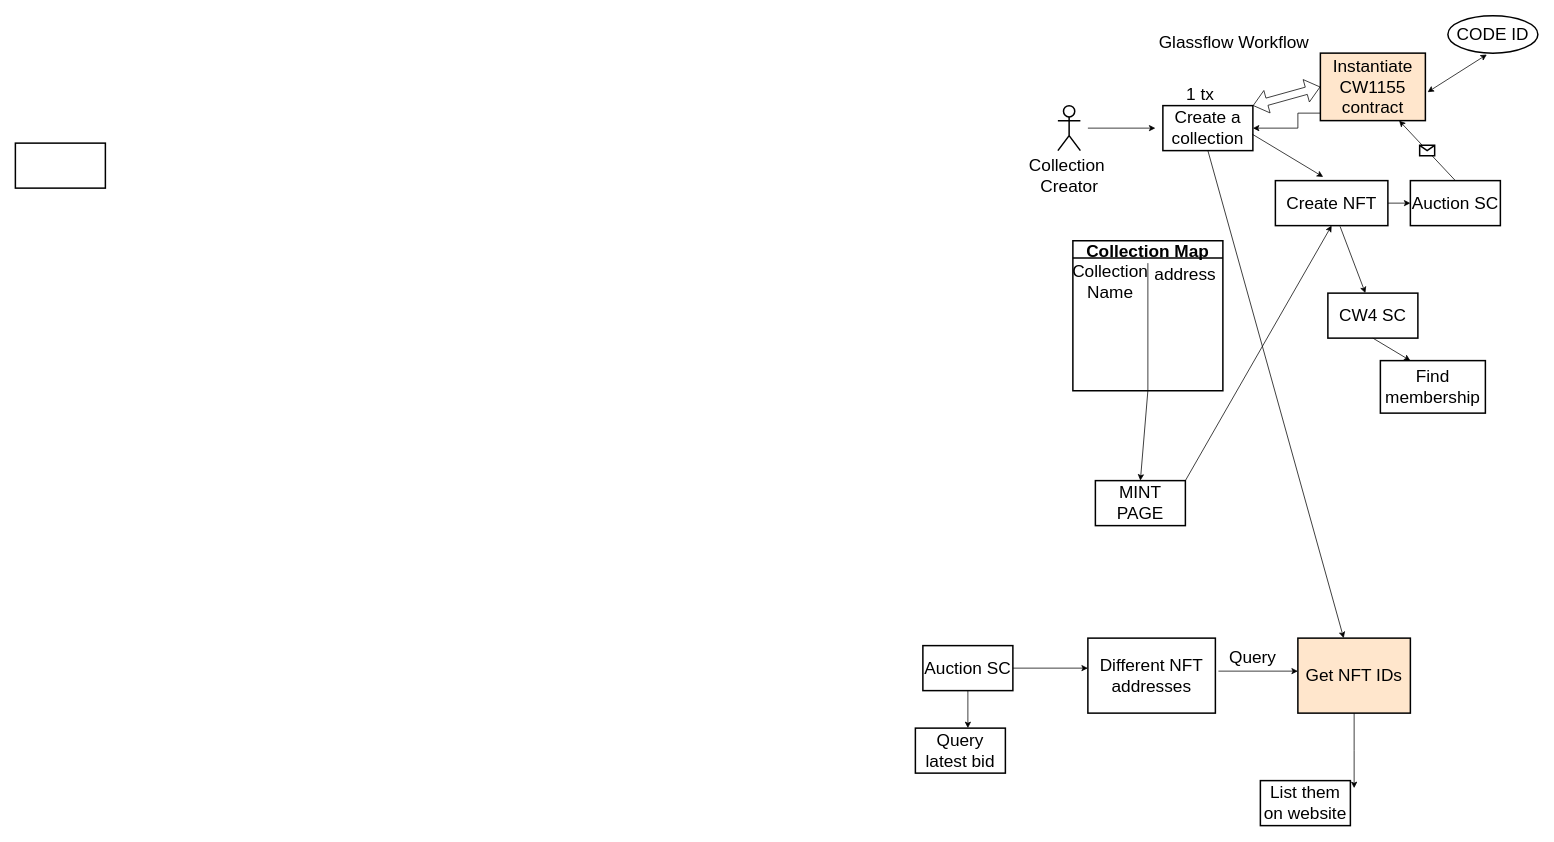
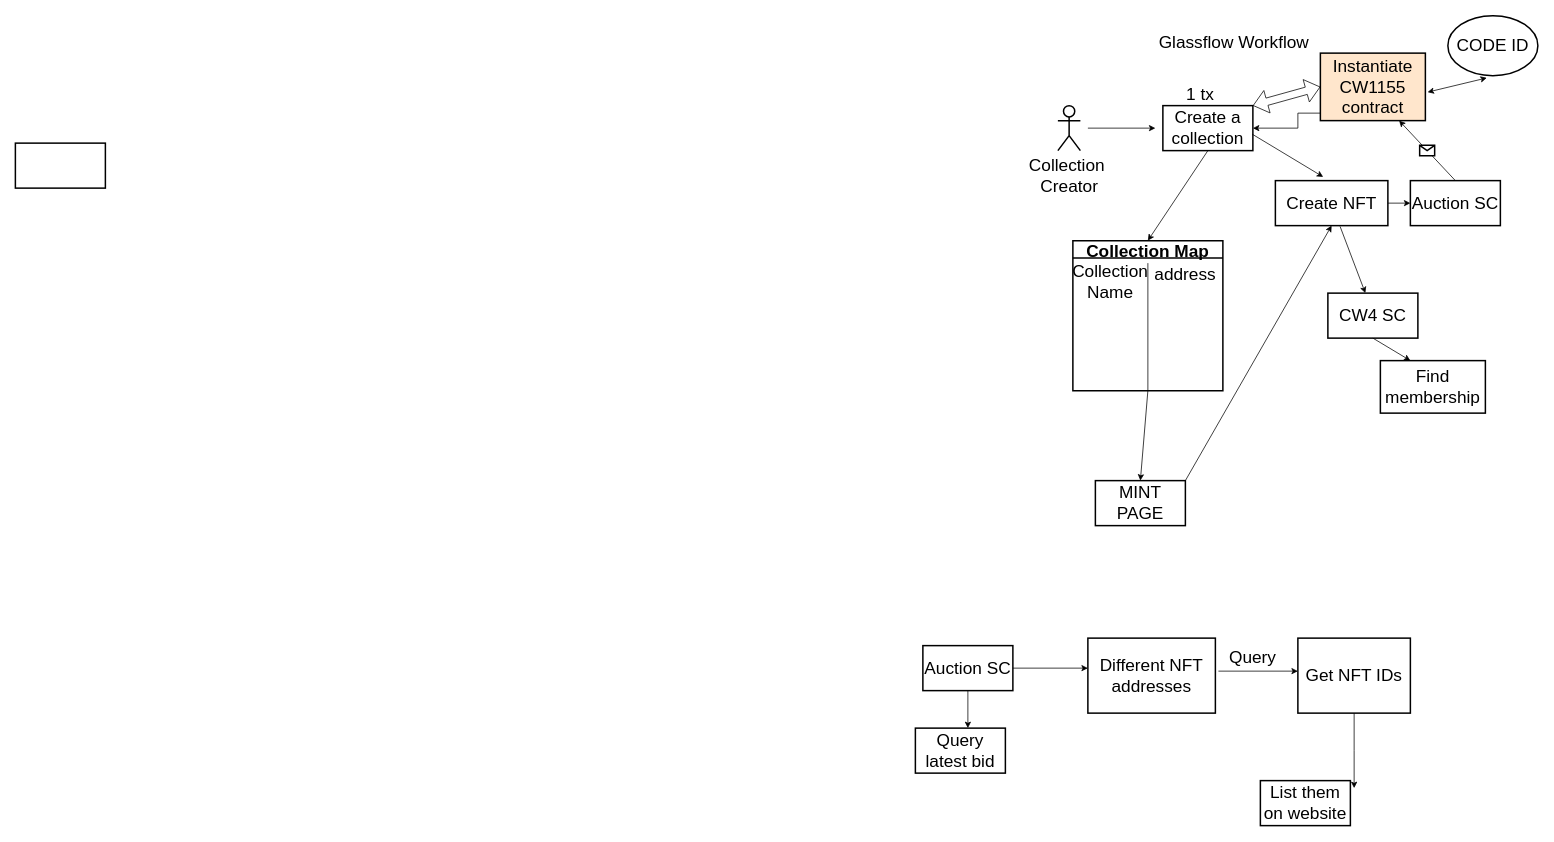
  <mxCell id="0" />
  <mxCell id="1" parent="0" />
  <mxCell id="2" value="Glassflow Workflow" style="text;html=1;strokeColor=none;fillColor=none;align=center;verticalAlign=middle;whiteSpace=wrap;rounded=0;strokeWidth=2;fontSize=23;" vertex="1" parent="1"><mxGeometry x="1510" y="20" width="270" height="70" as="geometry" /></mxCell>
  <mxCell id="3" value="" style="rounded=0;whiteSpace=wrap;html=1;fontSize=23;strokeWidth=2;" vertex="1" parent="1"><mxGeometry x="20" y="190" width="120" height="60" as="geometry" /></mxCell>
  <mxCell id="4" value="Collection&amp;nbsp;&lt;br&gt;Creator" style="shape=umlActor;verticalLabelPosition=bottom;verticalAlign=top;html=1;outlineConnect=0;fontSize=23;strokeWidth=2;" vertex="1" parent="1"><mxGeometry x="1410" y="140" width="30" height="60" as="geometry" /></mxCell>
  <mxCell id="5" value="" style="endArrow=classic;html=1;rounded=0;fontSize=23;" edge="1" parent="1"><mxGeometry width="50" height="50" relative="1" as="geometry"><mxPoint x="1450" y="170" as="sourcePoint" /><mxPoint x="1540" y="170" as="targetPoint" /></mxGeometry></mxCell>
  <mxCell id="6" value="Create a collection" style="rounded=0;whiteSpace=wrap;html=1;fontSize=23;strokeWidth=2;" vertex="1" parent="1"><mxGeometry x="1550" y="140" width="120" height="60" as="geometry" /></mxCell>
  <mxCell id="7" value="" style="shape=flexArrow;endArrow=classic;startArrow=classic;html=1;rounded=0;fontSize=23;exitX=1;exitY=0;exitDx=0;exitDy=0;entryX=0;entryY=0.5;entryDx=0;entryDy=0;" edge="1" parent="1" source="6" target="9"><mxGeometry width="100" height="100" relative="1" as="geometry"><mxPoint x="1690" y="210" as="sourcePoint" /><mxPoint x="1750" y="110" as="targetPoint" /></mxGeometry></mxCell>
  <mxCell id="8" value="" style="edgeStyle=orthogonalEdgeStyle;rounded=0;orthogonalLoop=1;jettySize=auto;html=1;fontSize=23;" edge="1" parent="1" source="9" target="6"><mxGeometry relative="1" as="geometry"><Array as="points"><mxPoint x="1730" y="150" /><mxPoint x="1730" y="170" /></Array></mxGeometry></mxCell>
  <mxCell id="9" value="Instantiate CW1155 contract" style="rounded=0;whiteSpace=wrap;html=1;fontSize=23;strokeWidth=2;fillColor=#ffe6cc;" vertex="1" parent="1"><mxGeometry x="1760" y="70" width="140" height="90" as="geometry" /></mxCell>
  <mxCell id="10" value="1 tx" style="text;html=1;strokeColor=none;fillColor=none;align=center;verticalAlign=middle;whiteSpace=wrap;rounded=0;fontSize=23;" vertex="1" parent="1"><mxGeometry x="1570" y="110" width="60" height="30" as="geometry" /></mxCell>
  <mxCell id="11" value="" style="endArrow=classic;html=1;rounded=0;fontSize=23;exitX=0.992;exitY=0.633;exitDx=0;exitDy=0;exitPerimeter=0;entryX=0.425;entryY=-0.083;entryDx=0;entryDy=0;entryPerimeter=0;" edge="1" parent="1" source="6" target="12"><mxGeometry width="50" height="50" relative="1" as="geometry"><mxPoint x="1680" y="240" as="sourcePoint" /><mxPoint x="1740" y="240" as="targetPoint" /></mxGeometry></mxCell>
  <mxCell id="12" value="Create NFT" style="rounded=0;whiteSpace=wrap;html=1;fontSize=23;strokeWidth=2;" vertex="1" parent="1"><mxGeometry x="1700" y="240" width="150" height="60" as="geometry" /></mxCell>
  <mxCell id="13" value="" style="endArrow=classic;html=1;rounded=0;fontSize=23;exitX=1;exitY=0.5;exitDx=0;exitDy=0;" edge="1" parent="1" source="12"><mxGeometry width="50" height="50" relative="1" as="geometry"><mxPoint x="1830" y="290" as="sourcePoint" /><mxPoint x="1880" y="270" as="targetPoint" /></mxGeometry></mxCell>
  <mxCell id="14" value="Auction SC" style="rounded=0;whiteSpace=wrap;html=1;fontSize=23;strokeWidth=2;" vertex="1" parent="1"><mxGeometry x="1880" y="240" width="120" height="60" as="geometry" /></mxCell>
  <mxCell id="15" value="" style="endArrow=classic;html=1;rounded=0;fontSize=23;exitX=0.5;exitY=0;exitDx=0;exitDy=0;entryX=0.75;entryY=1;entryDx=0;entryDy=0;" edge="1" parent="1" source="14" target="9"><mxGeometry relative="1" as="geometry"><mxPoint x="1930" y="200" as="sourcePoint" /><mxPoint x="2030" y="200" as="targetPoint" /></mxGeometry></mxCell>
  <mxCell id="16" value="" style="shape=message;html=1;outlineConnect=0;fontSize=23;strokeWidth=2;" vertex="1" parent="15"><mxGeometry width="20" height="14" relative="1" as="geometry"><mxPoint x="-10" y="-7" as="offset" /></mxGeometry></mxCell>
- <mxCell id="17" value="CODE ID" style="ellipse;whiteSpace=wrap;html=1;fontSize=23;strokeWidth=2;" vertex="1" parent="1"><mxGeometry x="1930" y="20" width="120" height="50" as="geometry" /></mxCell>
+ <mxCell id="17" value="CODE ID" style="ellipse;whiteSpace=wrap;html=1;fontSize=23;strokeWidth=2;" vertex="1" parent="1"><mxGeometry x="1930" y="20" width="120" height="80" as="geometry" /></mxCell>
  <mxCell id="18" value="" style="endArrow=classic;startArrow=classic;html=1;rounded=0;fontSize=23;exitX=1.021;exitY=0.578;exitDx=0;exitDy=0;exitPerimeter=0;entryX=0.433;entryY=1.038;entryDx=0;entryDy=0;entryPerimeter=0;" edge="1" parent="1" source="9" target="17"><mxGeometry width="50" height="50" relative="1" as="geometry"><mxPoint x="1940" y="140" as="sourcePoint" /><mxPoint x="1990" y="90" as="targetPoint" /></mxGeometry></mxCell>
- <mxCell id="19" value="" style="endArrow=classic;html=1;rounded=0;fontSize=23;exitX=0.5;exitY=1;exitDx=0;exitDy=0;" edge="1" parent="1" source="6" target="37"><mxGeometry width="50" height="50" relative="1" as="geometry"><mxPoint x="1580" y="300" as="sourcePoint" /><mxPoint x="1600" y="250" as="targetPoint" /></mxGeometry></mxCell>
+ <mxCell id="19" value="" style="endArrow=classic;html=1;rounded=0;fontSize=23;exitX=0.5;exitY=1;exitDx=0;exitDy=0;entryX=0.5;entryY=0;entryDx=0;entryDy=0;" edge="1" parent="1" source="6" target="20"><mxGeometry width="50" height="50" relative="1" as="geometry"><mxPoint x="1580" y="300" as="sourcePoint" /><mxPoint x="1600" y="250" as="targetPoint" /></mxGeometry></mxCell>
  <mxCell id="20" value="Collection Map" style="swimlane;fontSize=23;strokeWidth=2;" vertex="1" parent="1"><mxGeometry x="1430" y="320" width="200" height="200" as="geometry" /></mxCell>
  <mxCell id="21" value="" style="endArrow=none;html=1;rounded=0;fontSize=23;exitX=0.5;exitY=1;exitDx=0;exitDy=0;" edge="1" parent="20" source="20"><mxGeometry width="50" height="50" relative="1" as="geometry"><mxPoint x="60" y="70" as="sourcePoint" /><mxPoint x="100" y="30" as="targetPoint" /></mxGeometry></mxCell>
  <mxCell id="22" value="Collection Name" style="text;html=1;strokeColor=none;fillColor=none;align=center;verticalAlign=middle;whiteSpace=wrap;rounded=0;fontSize=23;" vertex="1" parent="20"><mxGeometry x="10" y="30" width="80" height="50" as="geometry" /></mxCell>
  <mxCell id="23" value="address" style="text;html=1;strokeColor=none;fillColor=none;align=center;verticalAlign=middle;whiteSpace=wrap;rounded=0;fontSize=23;" vertex="1" parent="20"><mxGeometry x="120" y="30" width="60" height="30" as="geometry" /></mxCell>
  <mxCell id="24" value="MINT PAGE" style="rounded=0;whiteSpace=wrap;html=1;fontSize=23;strokeWidth=2;" vertex="1" parent="1"><mxGeometry x="1460" y="640" width="120" height="60" as="geometry" /></mxCell>
  <mxCell id="25" value="" style="endArrow=classic;html=1;rounded=0;fontSize=23;exitX=0.5;exitY=1;exitDx=0;exitDy=0;entryX=0.5;entryY=0;entryDx=0;entryDy=0;" edge="1" parent="1" source="20" target="24"><mxGeometry width="50" height="50" relative="1" as="geometry"><mxPoint x="1510" y="610" as="sourcePoint" /><mxPoint x="1560" y="560" as="targetPoint" /></mxGeometry></mxCell>
  <mxCell id="26" value="" style="endArrow=classic;html=1;rounded=0;fontSize=23;exitX=1;exitY=0;exitDx=0;exitDy=0;entryX=0.5;entryY=1;entryDx=0;entryDy=0;" edge="1" parent="1" source="24" target="12"><mxGeometry width="50" height="50" relative="1" as="geometry"><mxPoint x="1600" y="650" as="sourcePoint" /><mxPoint x="1650" y="600" as="targetPoint" /></mxGeometry></mxCell>
  <mxCell id="27" value="Auction SC" style="rounded=0;whiteSpace=wrap;html=1;fontSize=23;strokeWidth=2;" vertex="1" parent="1"><mxGeometry x="1230" y="860" width="120" height="60" as="geometry" /></mxCell>
  <mxCell id="28" value="" style="endArrow=classic;html=1;rounded=0;fontSize=23;exitX=1;exitY=0.5;exitDx=0;exitDy=0;" edge="1" parent="1" source="27"><mxGeometry width="50" height="50" relative="1" as="geometry"><mxPoint x="1380" y="910" as="sourcePoint" /><mxPoint x="1450" y="890" as="targetPoint" /></mxGeometry></mxCell>
  <mxCell id="29" value="" style="endArrow=classic;html=1;rounded=0;fontSize=23;exitX=0.575;exitY=1.017;exitDx=0;exitDy=0;exitPerimeter=0;" edge="1" parent="1" source="12"><mxGeometry width="50" height="50" relative="1" as="geometry"><mxPoint x="1760" y="410" as="sourcePoint" /><mxPoint x="1820" y="390" as="targetPoint" /></mxGeometry></mxCell>
  <mxCell id="30" value="CW4 SC" style="rounded=0;whiteSpace=wrap;html=1;fontSize=23;strokeWidth=2;" vertex="1" parent="1"><mxGeometry x="1770" y="390" width="120" height="60" as="geometry" /></mxCell>
  <mxCell id="31" value="" style="endArrow=classic;html=1;rounded=0;fontSize=23;exitX=0.5;exitY=1;exitDx=0;exitDy=0;" edge="1" parent="1" source="30"><mxGeometry width="50" height="50" relative="1" as="geometry"><mxPoint x="1820" y="520" as="sourcePoint" /><mxPoint x="1880" y="480" as="targetPoint" /></mxGeometry></mxCell>
  <mxCell id="32" value="Find membership" style="rounded=0;whiteSpace=wrap;html=1;fontSize=23;strokeWidth=2;" vertex="1" parent="1"><mxGeometry x="1840" y="480" width="140" height="70" as="geometry" /></mxCell>
  <mxCell id="33" value="Different NFT addresses" style="rounded=0;whiteSpace=wrap;html=1;fontSize=23;strokeWidth=2;" vertex="1" parent="1"><mxGeometry x="1450" y="850" width="170" height="100" as="geometry" /></mxCell>
  <mxCell id="34" value="" style="endArrow=classic;html=1;rounded=0;fontSize=23;exitX=1.024;exitY=0.44;exitDx=0;exitDy=0;exitPerimeter=0;" edge="1" parent="1" source="33"><mxGeometry width="50" height="50" relative="1" as="geometry"><mxPoint x="1650" y="930" as="sourcePoint" /><mxPoint x="1730" y="894" as="targetPoint" /></mxGeometry></mxCell>
  <mxCell id="35" value="Query" style="text;html=1;strokeColor=none;fillColor=none;align=center;verticalAlign=middle;whiteSpace=wrap;rounded=0;fontSize=23;" vertex="1" parent="1"><mxGeometry x="1640" y="860" width="60" height="30" as="geometry" /></mxCell>
  <mxCell id="36" value="" style="edgeStyle=orthogonalEdgeStyle;rounded=0;orthogonalLoop=1;jettySize=auto;html=1;fontSize=23;" edge="1" parent="1" source="37"><mxGeometry relative="1" as="geometry"><mxPoint x="1805" y="1050" as="targetPoint" /></mxGeometry></mxCell>
- <mxCell id="37" value="Get NFT IDs" style="rounded=0;whiteSpace=wrap;html=1;fontSize=23;strokeWidth=2;fillColor=#ffe6cc;" vertex="1" parent="1"><mxGeometry x="1730" y="850" width="150" height="100" as="geometry" /></mxCell>
+ <mxCell id="37" value="Get NFT IDs" style="rounded=0;whiteSpace=wrap;html=1;fontSize=23;strokeWidth=2;" vertex="1" parent="1"><mxGeometry x="1730" y="850" width="150" height="100" as="geometry" /></mxCell>
  <mxCell id="38" value="List them on website" style="rounded=0;whiteSpace=wrap;html=1;fontSize=23;strokeWidth=2;" vertex="1" parent="1"><mxGeometry x="1680" y="1040" width="120" height="60" as="geometry" /></mxCell>
  <mxCell id="39" value="" style="endArrow=classic;html=1;rounded=0;fontSize=23;exitX=0.5;exitY=1;exitDx=0;exitDy=0;" edge="1" parent="1" source="27"><mxGeometry width="50" height="50" relative="1" as="geometry"><mxPoint x="1270" y="990" as="sourcePoint" /><mxPoint x="1290" y="970" as="targetPoint" /></mxGeometry></mxCell>
  <mxCell id="40" value="Query latest bid" style="rounded=0;whiteSpace=wrap;html=1;fontSize=23;strokeWidth=2;" vertex="1" parent="1"><mxGeometry y="970" width="120" height="60" as="geometry" x="1220" /></mxCell>
